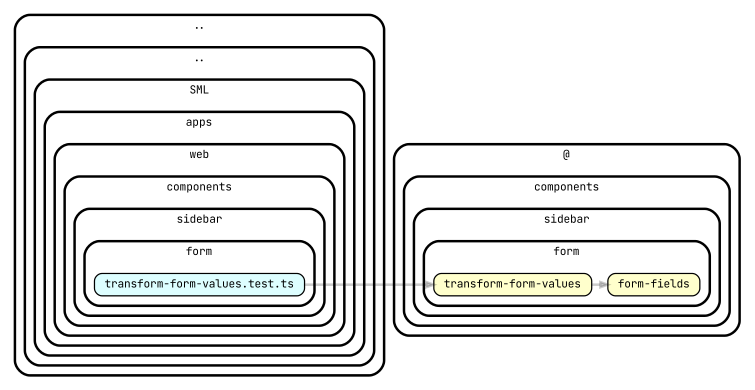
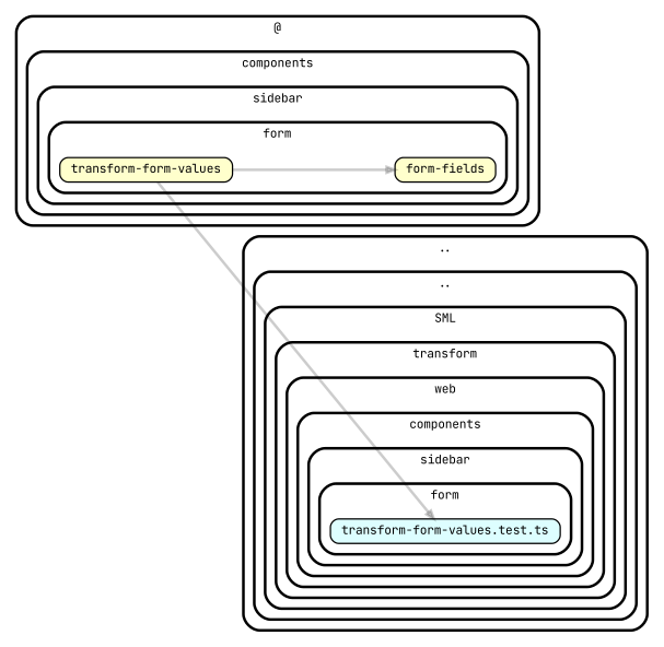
  strict digraph {
    compound=true
    fillcolor="#ffffff"
    fontname="JetBrains Mono"
    fontsize=9
    nodesep=0.16
    rankdir=LR
    ranksep=0.18
    splines=true
    style="rounded,bold,filled"
    node [color=black fillcolor="#ffffcc" fontcolor=black fontname="JetBrains Mono" fontsize=9 shape=box style="rounded, filled"]
    edge [arrowhead=normal arrowsize=0.6 color="#00000033" fontname="JetBrains Mono" fontsize=9 penwidth=2.0]
    n1 [fillcolor="#ddfeff" height=0.2 label=<transform-form-values.test.ts>]
    n2 [height=0.2 label=<form-fields>]
    n3 [height=0.2 label=<transform-form-values>]
    subgraph cluster_1 {
      label=".."
      subgraph cluster_2 {
        label=".."
        subgraph cluster_3 {
          label=SML
          subgraph cluster_4 {
-           label=apps
+           label=transform
            subgraph cluster_5 {
              label=web
              subgraph cluster_6 {
                label=components
                subgraph cluster_7 {
                  label=sidebar
                  subgraph cluster_8 {
                    label=form
                    n1
                  }
                }
              }
            }
          }
        }
      }
    }
    subgraph cluster_9 {
      label="@"
      subgraph cluster_10 {
        label=components
        subgraph cluster_11 {
          label=sidebar
          subgraph cluster_12 {
            label=form
            n2
            n3
          }
        }
      }
    }
-   n1 -> n3
+   n3 -> n1
    n3 -> n2
  }
